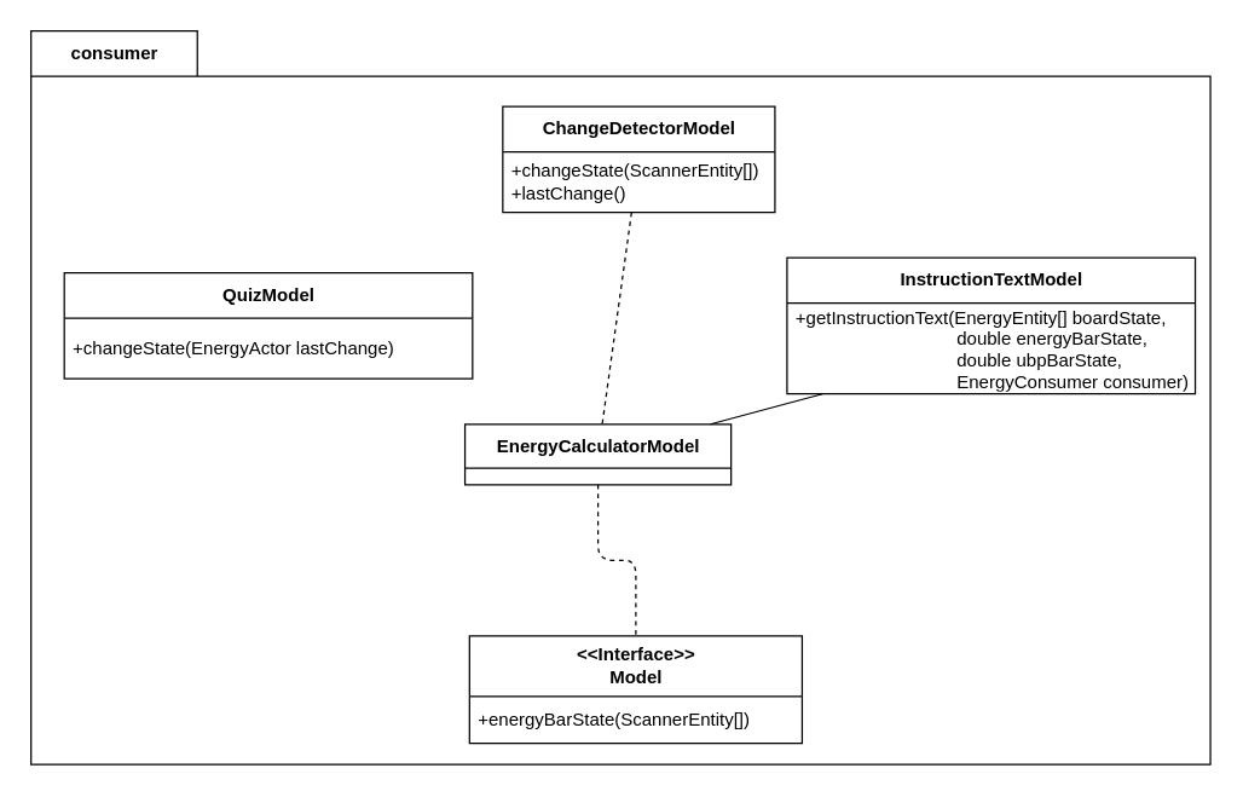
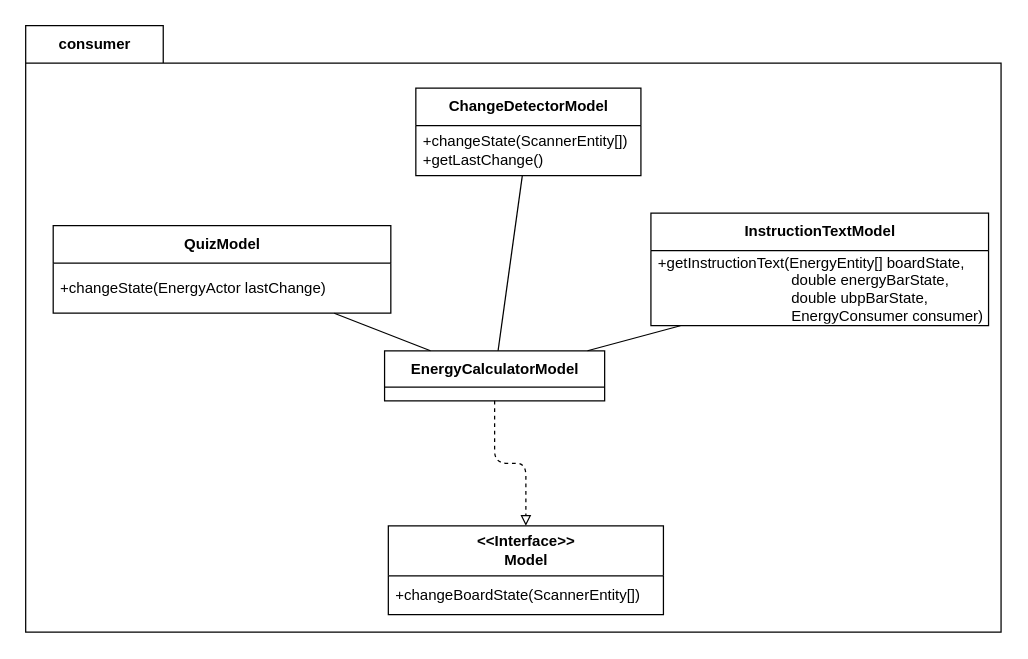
  <mxCell id="0" />
  <mxCell id="1" parent="0" />
  <mxCell id="2" value="consumer" style="shape=folder;fontStyle=1;tabWidth=110;tabHeight=30;tabPosition=left;html=1;boundedLbl=1;labelInHeader=1;container=1;collapsible=0;recursiveResize=0;" parent="1" vertex="1"><mxGeometry x="20" y="20" width="780" height="485" as="geometry" /></mxCell>
  <mxCell id="3" value="&amp;lt;&amp;lt;Interface&amp;gt;&amp;gt;&lt;br&gt;Model" style="swimlane;fontStyle=1;align=center;verticalAlign=middle;childLayout=stackLayout;horizontal=1;startSize=40;horizontalStack=0;resizeParent=1;resizeParentMax=0;resizeLast=0;collapsible=0;marginBottom=0;html=1;" parent="2" vertex="1"><mxGeometry x="290" y="400" width="220" height="71" as="geometry" /></mxCell>
- <mxCell id="4" value="+energyBarState(ScannerEntity[])" style="text;html=1;strokeColor=none;fillColor=none;align=left;verticalAlign=middle;spacingLeft=4;spacingRight=4;overflow=hidden;rotatable=0;points=[[0,0.5],[1,0.5]];portConstraint=eastwest;" parent="3" vertex="1"><mxGeometry y="40" width="220" height="31" as="geometry" /></mxCell>
- <mxCell id="5" style="edgeStyle=orthogonalEdgeStyle;html=1;dashed=1;endArrow=none;endFill=0;" parent="2" source="6" target="3" edge="1"><mxGeometry relative="1" as="geometry" /></mxCell>
+ <mxCell id="4" value="+changeBoardState(ScannerEntity[])" style="text;html=1;strokeColor=none;fillColor=none;align=left;verticalAlign=middle;spacingLeft=4;spacingRight=4;overflow=hidden;rotatable=0;points=[[0,0.5],[1,0.5]];portConstraint=eastwest;" parent="3" vertex="1"><mxGeometry y="40" width="220" height="31" as="geometry" /></mxCell>
+ <mxCell id="5" style="edgeStyle=orthogonalEdgeStyle;html=1;dashed=1;endArrow=block;endFill=0;" parent="2" source="6" target="3" edge="1"><mxGeometry relative="1" as="geometry" /></mxCell>
  <mxCell id="6" value="EnergyCalculatorModel" style="swimlane;fontStyle=1;align=center;verticalAlign=middle;childLayout=stackLayout;horizontal=1;startSize=29;horizontalStack=0;resizeParent=1;resizeParentMax=0;resizeLast=0;collapsible=0;marginBottom=0;html=1;" parent="2" vertex="1"><mxGeometry x="287" y="260" width="176" height="40" as="geometry" /></mxCell>
+ <mxCell id="7" style="edgeStyle=none;html=1;endArrow=none;endFill=0;" parent="2" source="8" target="6" edge="1"><mxGeometry relative="1" as="geometry" /></mxCell>
  <mxCell id="8" value="QuizModel" style="swimlane;fontStyle=1;align=center;verticalAlign=middle;childLayout=stackLayout;horizontal=1;startSize=30;horizontalStack=0;resizeParent=1;resizeParentMax=0;resizeLast=0;collapsible=0;marginBottom=0;html=1;" parent="2" vertex="1"><mxGeometry x="22" y="160" width="270" height="70" as="geometry" /></mxCell>
  <mxCell id="9" value="+changeState(EnergyActor lastChange)" style="text;html=1;strokeColor=none;fillColor=none;align=left;verticalAlign=middle;spacingLeft=4;spacingRight=4;overflow=hidden;rotatable=0;points=[[0,0.5],[1,0.5]];portConstraint=eastwest;" parent="8" vertex="1"><mxGeometry y="30" width="270" height="40" as="geometry" /></mxCell>
- <mxCell id="10" style="edgeStyle=none;html=1;endArrow=none;endFill=0;dashed=1;" parent="2" source="11" target="6" edge="1"><mxGeometry relative="1" as="geometry" /></mxCell>
+ <mxCell id="10" style="edgeStyle=none;html=1;endArrow=none;endFill=0;" parent="2" source="11" target="6" edge="1"><mxGeometry relative="1" as="geometry" /></mxCell>
  <mxCell id="11" value="ChangeDetectorModel" style="swimlane;fontStyle=1;align=center;verticalAlign=middle;childLayout=stackLayout;horizontal=1;startSize=30;horizontalStack=0;resizeParent=1;resizeParentMax=0;resizeLast=0;collapsible=0;marginBottom=0;html=1;" parent="2" vertex="1"><mxGeometry x="312" y="50" width="180" height="70" as="geometry" /></mxCell>
- <mxCell id="12" value="+changeState(ScannerEntity[])&lt;br&gt;+lastChange()&lt;br&gt;" style="text;html=1;strokeColor=none;fillColor=none;align=left;verticalAlign=middle;spacingLeft=4;spacingRight=4;overflow=hidden;rotatable=0;points=[[0,0.5],[1,0.5]];portConstraint=eastwest;" parent="11" vertex="1"><mxGeometry y="30" width="180" height="40" as="geometry" /></mxCell>
+ <mxCell id="12" value="+changeState(ScannerEntity[])&lt;br&gt;+getLastChange()&lt;br&gt;" style="text;html=1;strokeColor=none;fillColor=none;align=left;verticalAlign=middle;spacingLeft=4;spacingRight=4;overflow=hidden;rotatable=0;points=[[0,0.5],[1,0.5]];portConstraint=eastwest;" parent="11" vertex="1"><mxGeometry y="30" width="180" height="40" as="geometry" /></mxCell>
  <mxCell id="13" value="InstructionTextModel" style="swimlane;fontStyle=1;align=center;verticalAlign=middle;childLayout=stackLayout;horizontal=1;startSize=30;horizontalStack=0;resizeParent=1;resizeParentMax=0;resizeLast=0;collapsible=0;marginBottom=0;html=1;" parent="2" vertex="1"><mxGeometry x="500" y="150" width="270" height="90" as="geometry" /></mxCell>
  <mxCell id="14" value="+getInstructionText(EnergyEntity[] boardState, &lt;br&gt;&lt;span style=&quot;white-space: pre;&quot;&gt;&#09;&lt;/span&gt;&lt;span style=&quot;white-space: pre;&quot;&gt;&#09;&lt;/span&gt;&lt;span style=&quot;white-space: pre;&quot;&gt;&#09;&lt;/span&gt;&lt;span style=&quot;white-space: pre;&quot;&gt;&#09;&lt;/span&gt;double energyBarState, &lt;br&gt;&lt;span style=&quot;white-space: pre;&quot;&gt;&#09;&lt;/span&gt;&lt;span style=&quot;white-space: pre;&quot;&gt;&#09;&lt;/span&gt;&lt;span style=&quot;white-space: pre;&quot;&gt;&#09;&lt;/span&gt;&lt;span style=&quot;white-space: pre;&quot;&gt;&#09;&lt;/span&gt;double ubpBarState, &lt;br&gt;&lt;span style=&quot;white-space: pre;&quot;&gt;&#09;&lt;/span&gt;&lt;span style=&quot;white-space: pre;&quot;&gt;&#09;&lt;/span&gt;&lt;span style=&quot;white-space: pre;&quot;&gt;&#09;&lt;/span&gt;&lt;span style=&quot;white-space: pre;&quot;&gt;&#09;&lt;/span&gt;EnergyConsumer consumer)" style="text;html=1;strokeColor=none;fillColor=none;align=left;verticalAlign=middle;spacingLeft=4;spacingRight=4;overflow=hidden;rotatable=0;points=[[0,0.5],[1,0.5]];portConstraint=eastwest;" parent="13" vertex="1"><mxGeometry y="30" width="270" height="60" as="geometry" /></mxCell>
  <mxCell id="15" style="edgeStyle=none;html=1;endArrow=none;endFill=0;" parent="2" source="14" target="6" edge="1"><mxGeometry relative="1" as="geometry" /></mxCell>
